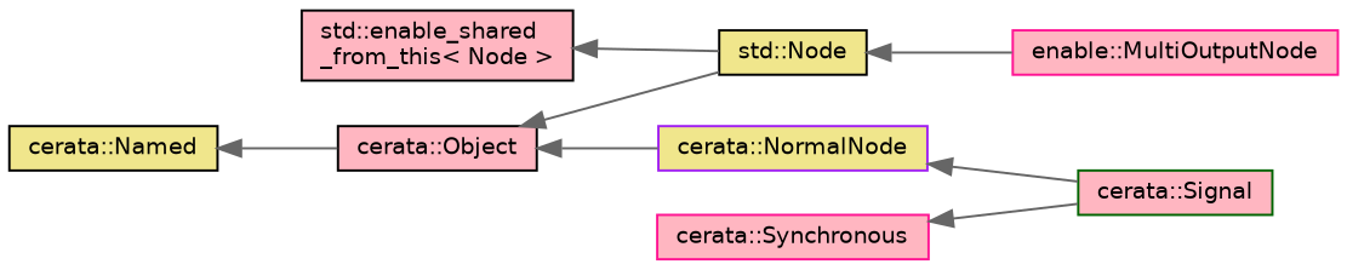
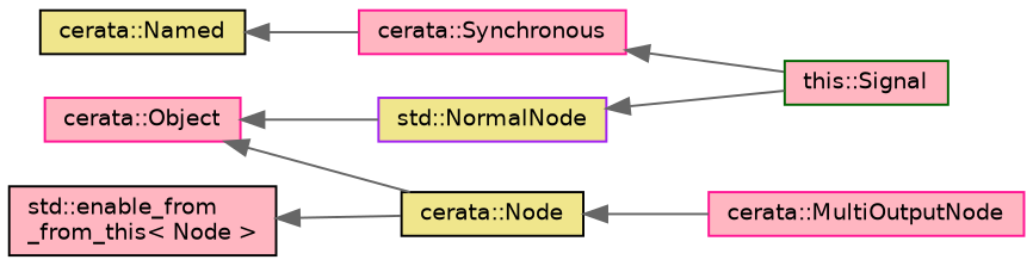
  digraph {
    rankdir=LR
    node [color=deeppink fillcolor=lightpink fontname=Helvetica fontsize=10 shape=record style=filled]
    edge [color=gray40 dir=back fontname=Helvetica fontsize=10 labelfontname=Helvetica labelfontsize=10 style=solid]
-   n1 [color=darkgreen fontcolor=black height=0.2 label="cerata::Signal" width=0.4]
-   n2 [color=purple fillcolor=khaki height=0.2 label="cerata::NormalNode" width=0.4]
-   n3 [height=0.2 label="enable::MultiOutputNode" width=0.4]
-   n4 [color=black fillcolor=khaki height=0.2 label="std::Node" width=0.4]
-   n5 [color=black height=0.2 label="cerata::Object" width=0.4]
+   n1 [color=darkgreen fontcolor=black height=0.2 label="this::Signal" width=0.4]
+   n2 [color=purple fillcolor=khaki height=0.2 label="std::NormalNode" width=0.4]
+   n3 [height=0.2 label="cerata::MultiOutputNode" width=0.4]
+   n4 [color=black fillcolor=khaki height=0.2 label="cerata::Node" width=0.4]
+   n5 [height=0.2 label="cerata::Object" width=0.4]
    n6 [color=black fillcolor=khaki height=0.2 label="cerata::Named" width=0.4]
-   n7 [color=black height=0.2 label="std::enable_shared\l_from_this\< Node \>" width=0.4]
+   n7 [color=black height=0.2 label="std::enable_from\l_from_this\< Node \>" width=0.4]
    n8 [height=0.2 label="cerata::Synchronous" width=0.4]
    n2 -> n1
    n4 -> n3
    n5 -> n2
    n5 -> n4
-   n6 -> n5
+   n6 -> n8
    n7 -> n4
    n8 -> n1
  }
